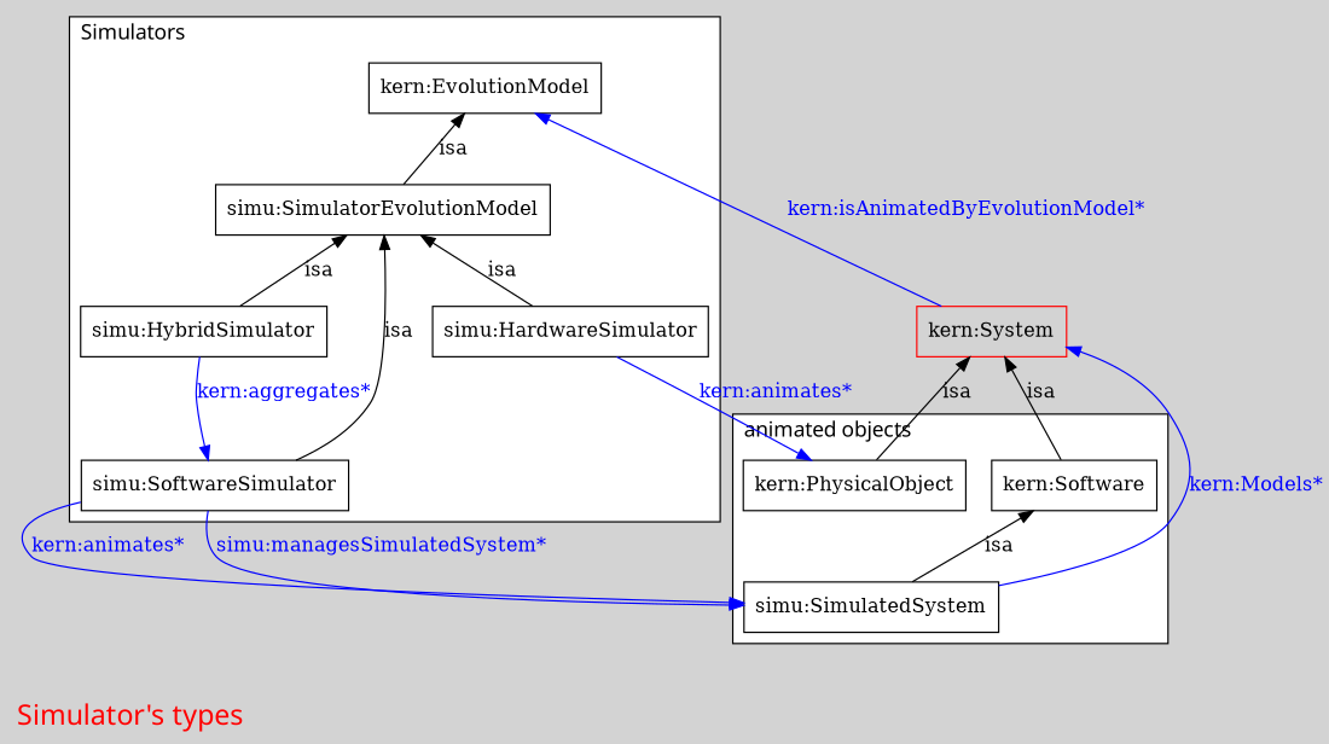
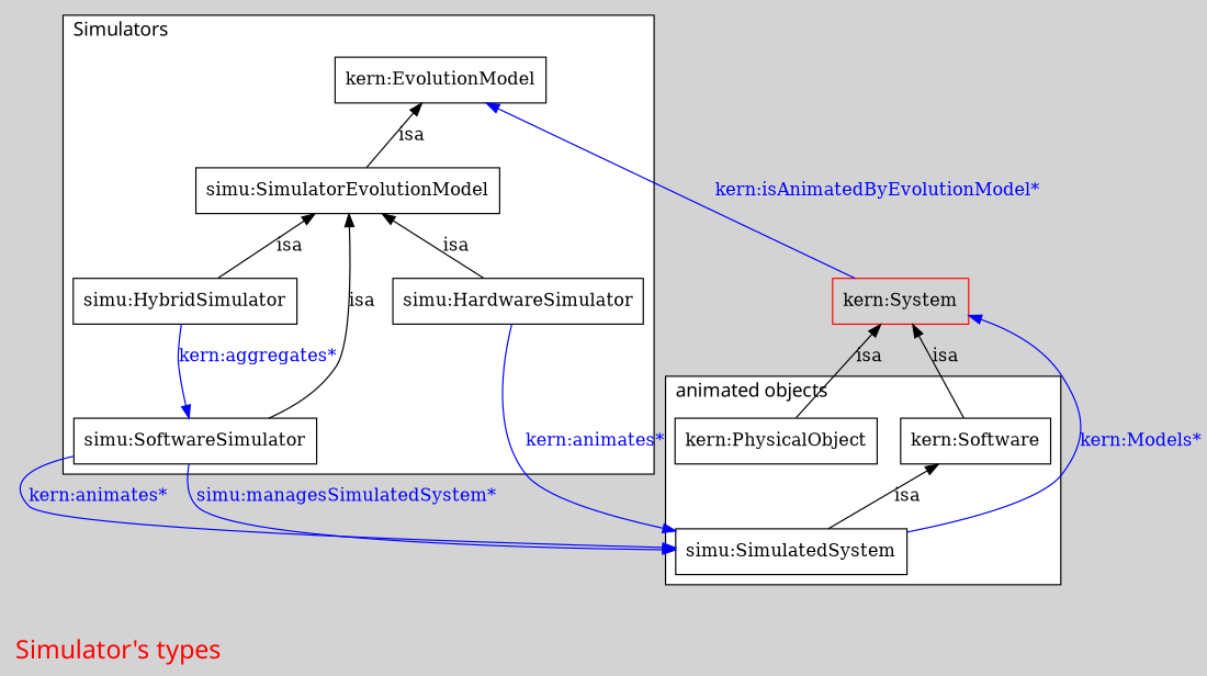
  digraph {
    bgcolor=lightgrey
    fontcolor=red
    fontname="Arial-Bold"
    fontsize=20
    label="Simulator's types"
    labeljust=left
    node [color="0.0,0.0,0.0" fontcolor="0.0,0.0,0.0" shape=box]
    edge [color="0.0,0.0,0.0" fontcolor="0.0,0.0,0.0" dir=back]
    n1 [height=0.5 label="simu:SoftwareSimulator" width=2.1458]
    n2 [height=0.5 label="simu:SimulatorEvolutionModel" width=2.7778]
    n3 [height=0.5 label="kern:EvolutionModel" width=1.9514]
    n4 [height=0.5 label="simu:HybridSimulator" width=2.0278]
    n5 [height=0.5 label="simu:HardwareSimulator" width=2.2222]
    n6 [height=0.5 label="kern:Software" width=1.3403]
    n7 [height=0.5 label="simu:SimulatedSystem" width=2.0556]
    n8 [height=0.5 label="kern:PhysicalObject" width=1.8125]
    n9 [color=red height=0.5 label="kern:System" width=1.2222]
    subgraph cluster_1 {
      bgcolor=white
      fontcolor=black
      fontsize=15
      label=Simulators
      n1
      n2
      n3
      n4
      n5
    }
    subgraph cluster_2 {
      bgcolor=white
      fontcolor=black
      fontsize=15
      label="animated objects"
      n6
      n7
      n8
    }
    n1 -> n7 [color="0.6666667,1.0,1.0" fontcolor="0.6666667,1.0,1.0" label="kern:animates*" style=filled dir=""]
    n1 -> n7 [color="0.6666667,1.0,1.0" fontcolor="0.6666667,1.0,1.0" label="simu:managesSimulatedSystem*" style=filled dir=""]
    n2 -> n1 [label=isa]
    n2 -> n4 [label=isa]
    n2 -> n5 [label=isa]
    n3 -> n2 [label=isa]
    n4 -> n1 [color="0.6666667,1.0,1.0" fontcolor="0.6666667,1.0,1.0" label="kern:aggregates*" style=filled dir=""]
-   n5 -> n8 [color="0.6666667,1.0,1.0" fontcolor="0.6666667,1.0,1.0" label="kern:animates*" style=filled dir=""]
+   n5 -> n7 [color="0.6666667,1.0,1.0" fontcolor="0.6666667,1.0,1.0" label="kern:animates*" style=filled dir=""]
    n6 -> n7 [label=isa]
    n7 -> n9 [color="0.6666667,1.0,1.0" fontcolor="0.6666667,1.0,1.0" label="kern:Models*" style=filled dir=""]
    n9 -> n3 [color="0.6666667,1.0,1.0" fontcolor="0.6666667,1.0,1.0" label="kern:isAnimatedByEvolutionModel*" style=filled dir=""]
    n9 -> n6 [label=isa]
    n9 -> n8 [label=isa]
  }
